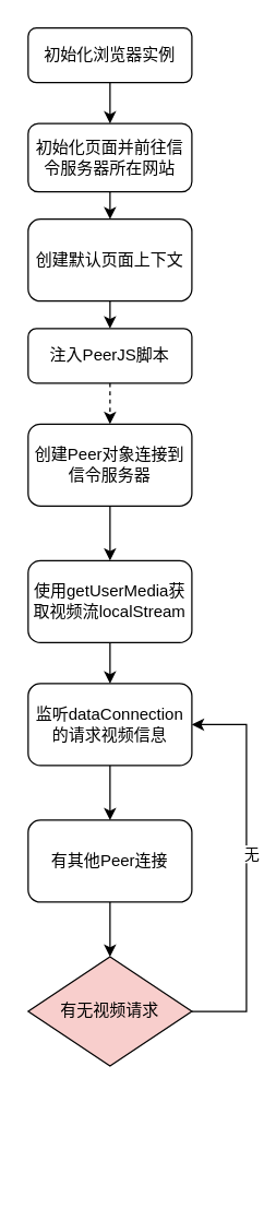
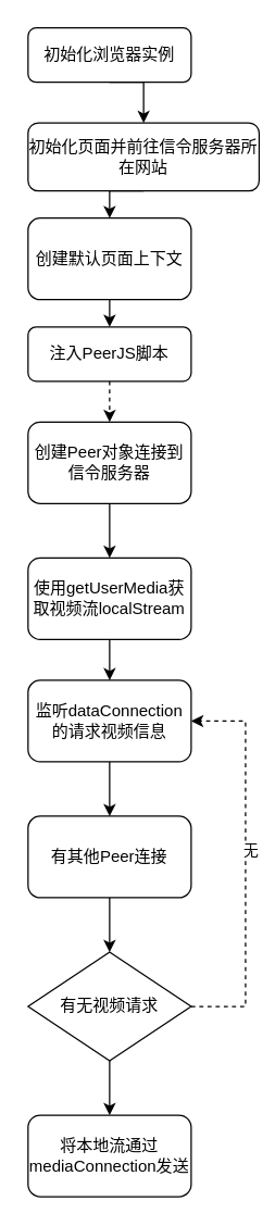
  <mxCell id="0" />
  <mxCell id="1" parent="0" />
  <mxCell id="2" style="edgeStyle=orthogonalEdgeStyle;rounded=0;orthogonalLoop=1;jettySize=auto;html=1;exitX=0.5;exitY=1;exitDx=0;exitDy=0;entryX=0.5;entryY=0;entryDx=0;entryDy=0;" edge="1" parent="1" source="3" target="11"><mxGeometry relative="1" as="geometry" /></mxCell>
  <mxCell id="3" value="初始化浏览器实例" style="rounded=1;whiteSpace=wrap;html=1;fontSize=12;glass=0;strokeWidth=1;shadow=0;" parent="1" vertex="1"><mxGeometry x="20" y="20" width="120" height="40" as="geometry" /></mxCell>
  <mxCell id="4" style="edgeStyle=orthogonalEdgeStyle;rounded=0;orthogonalLoop=1;jettySize=auto;html=1;exitX=0.5;exitY=1;exitDx=0;exitDy=0;entryX=0.5;entryY=0;entryDx=0;entryDy=0;dashed=1;" edge="1" parent="1" source="5" target="9"><mxGeometry relative="1" as="geometry" /></mxCell>
  <mxCell id="5" value="注入PeerJS脚本" style="rounded=1;whiteSpace=wrap;html=1;fontSize=12;glass=0;strokeWidth=1;shadow=0;" parent="1" vertex="1"><mxGeometry x="20" y="240" width="120" height="40" as="geometry" /></mxCell>
  <mxCell id="6" style="edgeStyle=orthogonalEdgeStyle;rounded=0;orthogonalLoop=1;jettySize=auto;html=1;exitX=0.5;exitY=1;exitDx=0;exitDy=0;entryX=0.5;entryY=0;entryDx=0;entryDy=0;" edge="1" parent="1" source="7" target="5"><mxGeometry relative="1" as="geometry" /></mxCell>
  <mxCell id="7" value="创建默认页面上下文" style="rounded=1;whiteSpace=wrap;html=1;" vertex="1" parent="1"><mxGeometry x="20" y="160" width="120" height="60" as="geometry" /></mxCell>
  <mxCell id="8" style="edgeStyle=orthogonalEdgeStyle;rounded=0;orthogonalLoop=1;jettySize=auto;html=1;exitX=0.5;exitY=1;exitDx=0;exitDy=0;entryX=0.5;entryY=0;entryDx=0;entryDy=0;" edge="1" parent="1" source="9" target="13"><mxGeometry relative="1" as="geometry" /></mxCell>
  <mxCell id="9" value="创建Peer对象连接到信令服务器" style="rounded=1;whiteSpace=wrap;html=1;" vertex="1" parent="1"><mxGeometry x="20" y="310" width="120" height="60" as="geometry" /></mxCell>
  <mxCell id="10" style="edgeStyle=orthogonalEdgeStyle;rounded=0;orthogonalLoop=1;jettySize=auto;html=1;exitX=0.5;exitY=1;exitDx=0;exitDy=0;entryX=0.5;entryY=0;entryDx=0;entryDy=0;" edge="1" parent="1" source="11" target="7"><mxGeometry relative="1" as="geometry" /></mxCell>
- <mxCell id="11" value="初始化页面并前往信令服务器所在网站" style="rounded=1;whiteSpace=wrap;html=1;" vertex="1" parent="1"><mxGeometry x="20" y="90" width="120" height="50" as="geometry" /></mxCell>
+ <mxCell id="11" value="初始化页面并前往信令服务器所在网站" style="rounded=1;whiteSpace=wrap;html=1;" vertex="1" parent="1"><mxGeometry x="20" y="90" width="170" height="50" as="geometry" /></mxCell>
  <mxCell id="12" style="edgeStyle=orthogonalEdgeStyle;rounded=0;orthogonalLoop=1;jettySize=auto;html=1;exitX=0.5;exitY=1;exitDx=0;exitDy=0;entryX=0.5;entryY=0;entryDx=0;entryDy=0;" edge="1" parent="1" source="13" target="15"><mxGeometry relative="1" as="geometry" /></mxCell>
  <mxCell id="13" value="使用getUserMedia获取视频流localStream" style="rounded=1;whiteSpace=wrap;html=1;" vertex="1" parent="1"><mxGeometry x="20" y="410" width="120" height="60" as="geometry" /></mxCell>
  <mxCell id="14" style="edgeStyle=orthogonalEdgeStyle;rounded=0;orthogonalLoop=1;jettySize=auto;html=1;exitX=0.5;exitY=1;exitDx=0;exitDy=0;entryX=0.5;entryY=0;entryDx=0;entryDy=0;" edge="1" parent="1" source="15" target="17"><mxGeometry relative="1" as="geometry"><mxPoint x="80" y="600" as="targetPoint" /><Array as="points" /></mxGeometry></mxCell>
  <mxCell id="15" value="监听dataConnection的请求视频信息" style="rounded=1;whiteSpace=wrap;html=1;" vertex="1" parent="1"><mxGeometry x="20" y="500" width="120" height="60" as="geometry" /></mxCell>
  <mxCell id="16" style="edgeStyle=orthogonalEdgeStyle;rounded=0;orthogonalLoop=1;jettySize=auto;html=1;exitX=0.5;exitY=1;exitDx=0;exitDy=0;entryX=0.5;entryY=0;entryDx=0;entryDy=0;" edge="1" parent="1" source="17" target="21"><mxGeometry relative="1" as="geometry" /></mxCell>
  <mxCell id="17" value="有其他Peer连接" style="rounded=1;whiteSpace=wrap;html=1;" vertex="1" parent="1"><mxGeometry x="20" y="600" width="120" height="60" as="geometry" /></mxCell>
- <mxCell id="18" style="edgeStyle=orthogonalEdgeStyle;rounded=0;orthogonalLoop=1;jettySize=auto;html=1;exitX=1;exitY=0.5;exitDx=0;exitDy=0;entryX=1;entryY=0.5;entryDx=0;entryDy=0;" edge="1" parent="1" source="21" target="15"><mxGeometry relative="1" as="geometry"><Array as="points"><mxPoint x="180" y="740" /><mxPoint x="180" y="530" /></Array></mxGeometry></mxCell>
+ <mxCell id="18" style="edgeStyle=orthogonalEdgeStyle;rounded=0;orthogonalLoop=1;jettySize=auto;html=1;exitX=1;exitY=0.5;exitDx=0;exitDy=0;entryX=1;entryY=0.5;entryDx=0;entryDy=0;dashed=1;" edge="1" parent="1" source="21" target="15"><mxGeometry relative="1" as="geometry"><Array as="points"><mxPoint x="180" y="740" /><mxPoint x="180" y="530" /></Array></mxGeometry></mxCell>
  <mxCell id="19" value="无" style="edgeLabel;html=1;align=center;verticalAlign=middle;resizable=0;points=[];" vertex="1" connectable="0" parent="18"><mxGeometry x="0.077" y="-3" relative="1" as="geometry"><mxPoint as="offset" /></mxGeometry></mxCell>
- <mxCell id="21" value="有无视频请求" style="rhombus;whiteSpace=wrap;html=1;fillColor=#f8cecc;" vertex="1" parent="1"><mxGeometry x="20" y="700" width="120" height="80" as="geometry" /></mxCell>
+ <mxCell id="20" style="edgeStyle=orthogonalEdgeStyle;rounded=0;orthogonalLoop=1;jettySize=auto;html=1;exitX=0.5;exitY=1;exitDx=0;exitDy=0;entryX=0.5;entryY=0;entryDx=0;entryDy=0;" edge="1" parent="1" source="21" target="22"><mxGeometry relative="1" as="geometry"><mxPoint x="80.069" y="820" as="targetPoint" /></mxGeometry></mxCell>
+ <mxCell id="21" value="有无视频请求" style="rhombus;whiteSpace=wrap;html=1;" vertex="1" parent="1"><mxGeometry x="20" y="700" width="120" height="80" as="geometry" /></mxCell>
+ <mxCell id="22" value="将本地流通过mediaConnection发送" style="rounded=1;whiteSpace=wrap;html=1;" vertex="1" parent="1"><mxGeometry x="20" y="820" width="120" height="60" as="geometry" /></mxCell>
